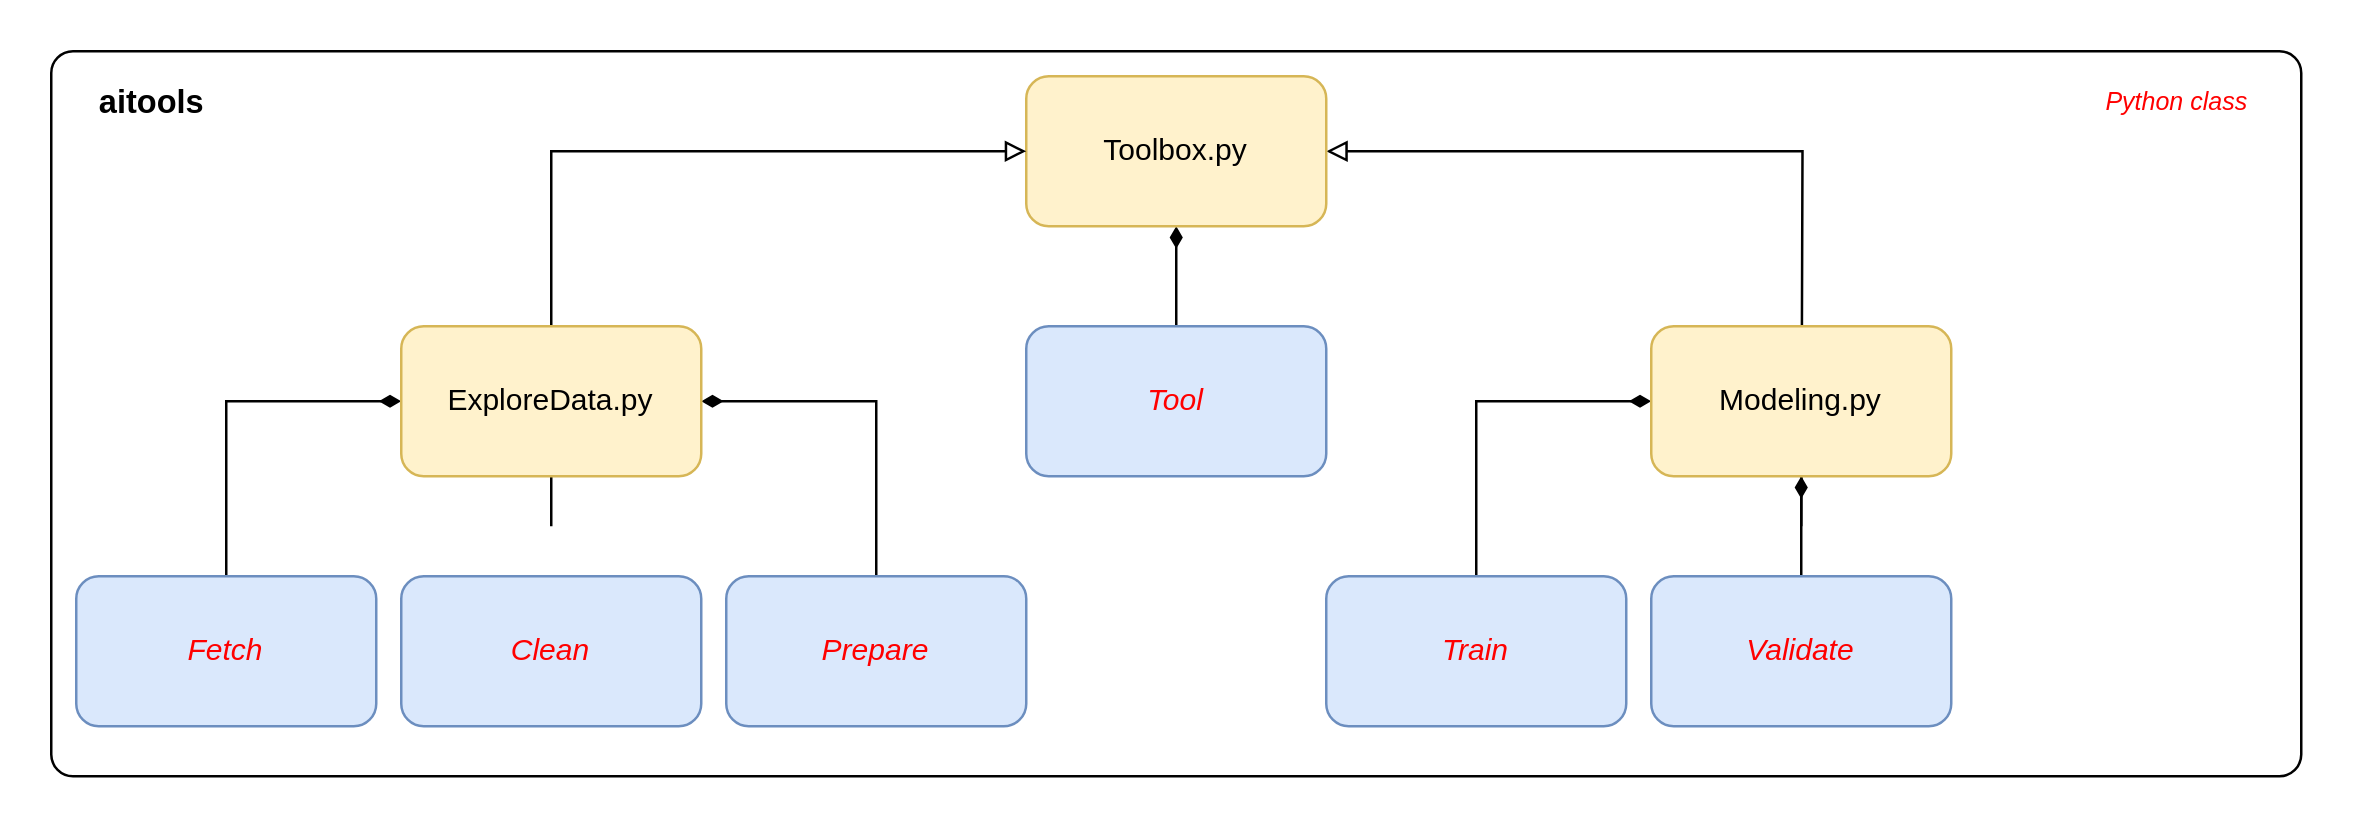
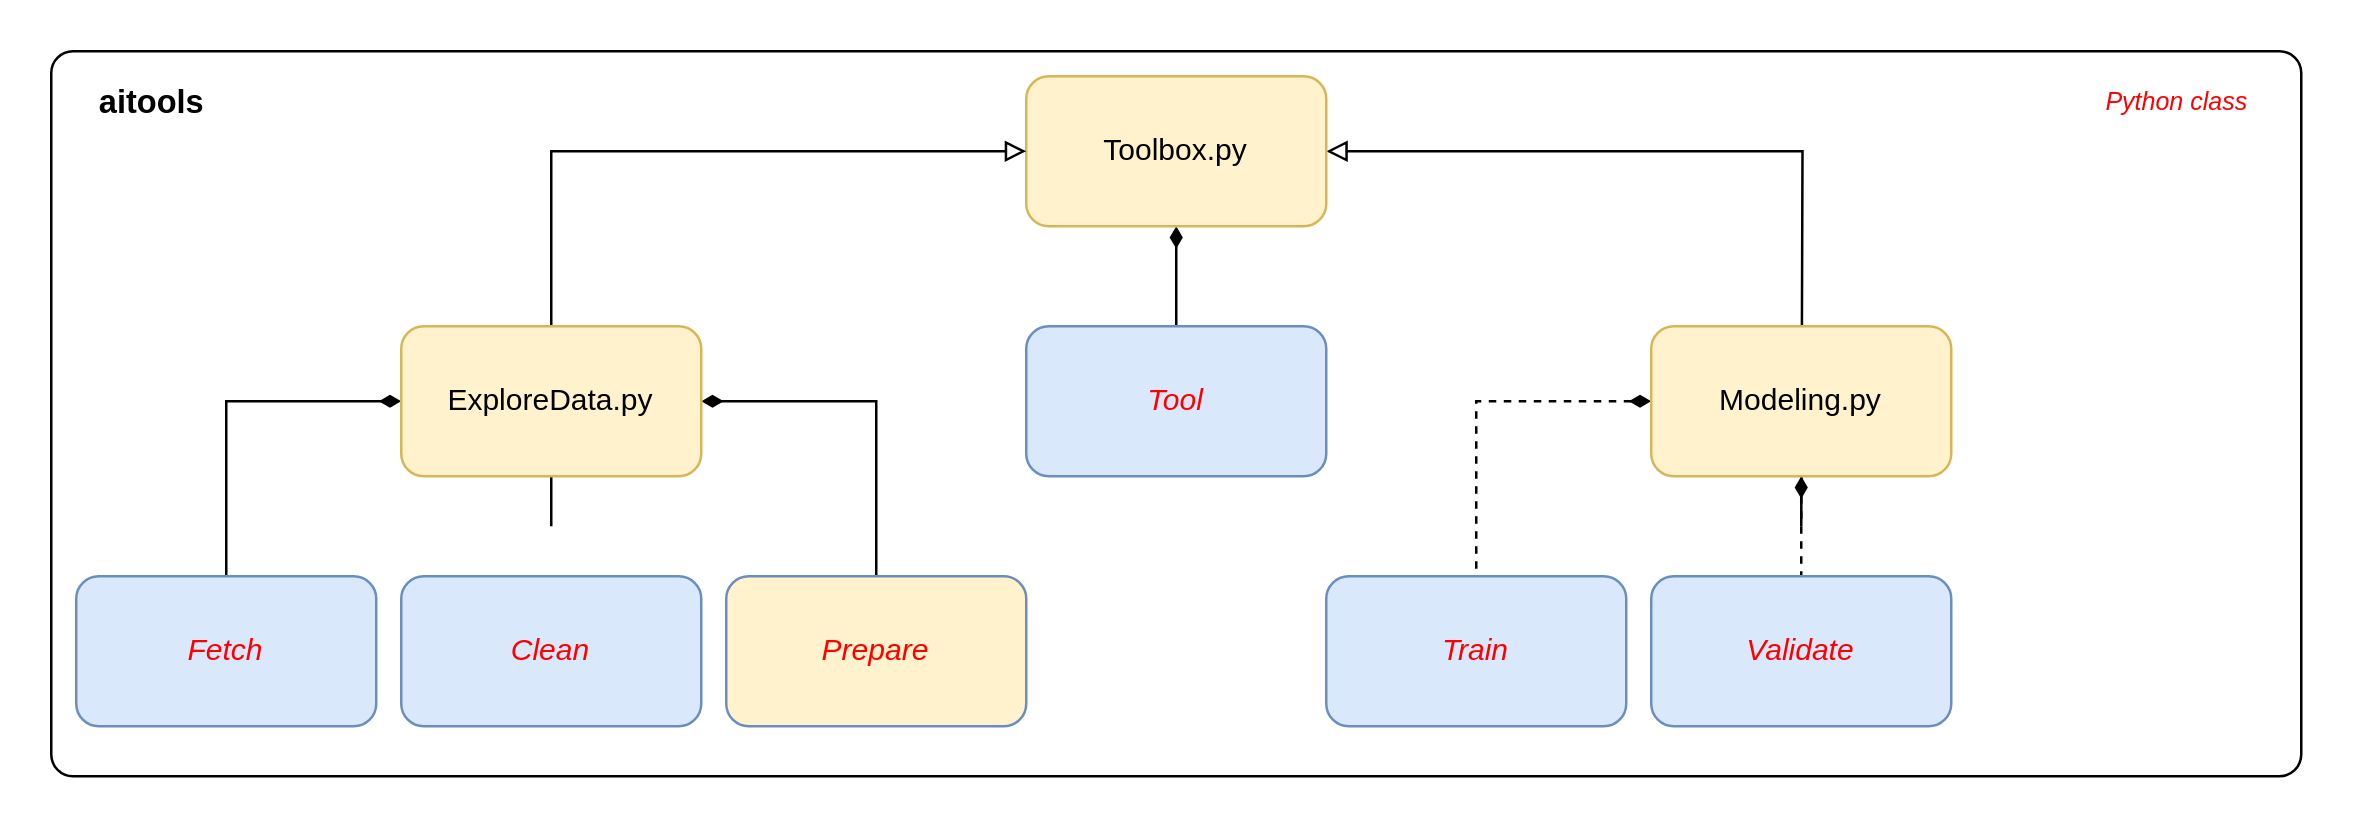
  <mxCell id="0" />
  <mxCell id="1" parent="0" />
  <mxCell id="2" value="" style="rounded=1;whiteSpace=wrap;html=1;fontFamily=Helvetica;fontSize=12;fontColor=#000000;arcSize=3;" vertex="1" parent="1"><mxGeometry x="20" y="20" width="900" height="290" as="geometry" /></mxCell>
  <mxCell id="3" value="" style="edgeStyle=orthogonalEdgeStyle;rounded=0;orthogonalLoop=1;jettySize=auto;html=1;endArrow=none;endFill=0;startArrow=block;startFill=0;" edge="1" parent="1" source="5"><mxGeometry relative="1" as="geometry"><mxPoint x="720" y="210" as="targetPoint" /></mxGeometry></mxCell>
  <mxCell id="4" style="edgeStyle=orthogonalEdgeStyle;rounded=0;orthogonalLoop=1;jettySize=auto;html=1;startArrow=diamondThin;startFill=1;endArrow=none;endFill=0;strokeWidth=1;fontColor=#FF0000;" edge="1" parent="1" source="5" target="18"><mxGeometry relative="1" as="geometry" /></mxCell>
  <mxCell id="5" value="Toolbox.py" style="rounded=1;whiteSpace=wrap;html=1;fillColor=#fff2cc;strokeColor=#d6b656;" vertex="1" parent="1"><mxGeometry x="410" y="30" width="120" height="60" as="geometry" /></mxCell>
- <mxCell id="6" value="" style="edgeStyle=orthogonalEdgeStyle;rounded=0;orthogonalLoop=1;jettySize=auto;html=1;endArrow=none;endFill=0;startArrow=diamondThin;startFill=1;" edge="1" parent="1" source="8" target="10"><mxGeometry relative="1" as="geometry" /></mxCell>
- <mxCell id="7" value="" style="edgeStyle=orthogonalEdgeStyle;rounded=0;orthogonalLoop=1;jettySize=auto;html=1;endArrow=none;endFill=0;startArrow=diamondThin;startFill=1;" edge="1" parent="1" source="8" target="9"><mxGeometry relative="1" as="geometry" /></mxCell>
+ <mxCell id="6" value="" style="edgeStyle=orthogonalEdgeStyle;rounded=0;orthogonalLoop=1;jettySize=auto;html=1;endArrow=none;endFill=0;startArrow=diamondThin;startFill=1;dashed=1;" edge="1" parent="1" source="8" target="10"><mxGeometry relative="1" as="geometry" /></mxCell>
+ <mxCell id="7" value="" style="edgeStyle=orthogonalEdgeStyle;rounded=0;orthogonalLoop=1;jettySize=auto;html=1;endArrow=none;endFill=0;startArrow=diamondThin;startFill=1;dashed=1;" edge="1" parent="1" source="8" target="9"><mxGeometry relative="1" as="geometry" /></mxCell>
  <mxCell id="8" value="Modeling.py" style="rounded=1;whiteSpace=wrap;html=1;fillColor=#fff2cc;strokeColor=#d6b656;" vertex="1" parent="1"><mxGeometry x="660" y="130" width="120" height="60" as="geometry" /></mxCell>
  <mxCell id="9" value="Validate" style="rounded=1;whiteSpace=wrap;html=1;fontStyle=2;fillColor=#dae8fc;strokeColor=#6c8ebf;fontColor=#FF0000;" vertex="1" parent="1"><mxGeometry x="660" y="230" width="120" height="60" as="geometry" /></mxCell>
  <mxCell id="10" value="Train" style="rounded=1;whiteSpace=wrap;html=1;fontStyle=2;fillColor=#dae8fc;strokeColor=#6c8ebf;fontColor=#FF0000;" vertex="1" parent="1"><mxGeometry x="530" y="230" width="120" height="60" as="geometry" /></mxCell>
  <mxCell id="11" value="" style="edgeStyle=orthogonalEdgeStyle;rounded=0;orthogonalLoop=1;jettySize=auto;html=1;endArrow=none;endFill=0;strokeWidth=1;startArrow=diamondThin;startFill=1;" edge="1" parent="1" source="14" target="17"><mxGeometry relative="1" as="geometry" /></mxCell>
  <mxCell id="12" value="" style="edgeStyle=orthogonalEdgeStyle;rounded=0;orthogonalLoop=1;jettySize=auto;html=1;startArrow=diamondThin;startFill=1;endArrow=none;endFill=0;" edge="1" parent="1" source="14" target="15"><mxGeometry relative="1" as="geometry" /></mxCell>
  <mxCell id="13" style="edgeStyle=orthogonalEdgeStyle;rounded=0;orthogonalLoop=1;jettySize=auto;html=1;entryX=0;entryY=0.5;entryDx=0;entryDy=0;endArrow=block;endFill=0;" edge="1" parent="1" target="5"><mxGeometry relative="1" as="geometry"><mxPoint x="220" y="210" as="sourcePoint" /><Array as="points"><mxPoint x="220" y="60" /></Array></mxGeometry></mxCell>
  <mxCell id="14" value="ExploreData.py" style="rounded=1;whiteSpace=wrap;html=1;fillColor=#fff2cc;strokeColor=#d6b656;" vertex="1" parent="1"><mxGeometry x="160" y="130" width="120" height="60" as="geometry" /></mxCell>
- <mxCell id="15" value="Prepare" style="rounded=1;whiteSpace=wrap;html=1;fontStyle=2;fillColor=#dae8fc;strokeColor=#6c8ebf;fontColor=#FF0000;" vertex="1" parent="1"><mxGeometry x="290" y="230" width="120" height="60" as="geometry" /></mxCell>
+ <mxCell id="15" value="Prepare" style="rounded=1;whiteSpace=wrap;html=1;fontStyle=2;fillColor=#fff2cc;strokeColor=#6c8ebf;fontColor=#FF0000;" vertex="1" parent="1"><mxGeometry x="290" y="230" width="120" height="60" as="geometry" /></mxCell>
  <mxCell id="16" value="Clean" style="rounded=1;whiteSpace=wrap;html=1;fontStyle=2;fillColor=#dae8fc;strokeColor=#6c8ebf;fontColor=#FF0000;" vertex="1" parent="1"><mxGeometry x="160" y="230" width="120" height="60" as="geometry" /></mxCell>
  <mxCell id="17" value="Fetch" style="rounded=1;whiteSpace=wrap;html=1;fontStyle=2;fillColor=#dae8fc;strokeColor=#6c8ebf;fontColor=#FF0000;" vertex="1" parent="1"><mxGeometry x="30" y="230" width="120" height="60" as="geometry" /></mxCell>
  <mxCell id="18" value="Tool" style="rounded=1;whiteSpace=wrap;html=1;fontStyle=2;fillColor=#dae8fc;strokeColor=#6c8ebf;fontColor=#FF0000;" vertex="1" parent="1"><mxGeometry x="410" y="130" width="120" height="60" as="geometry" /></mxCell>
  <mxCell id="19" value="Python class" style="text;html=1;align=center;verticalAlign=middle;resizable=0;points=[];autosize=1;fontSize=10;fontFamily=Helvetica;fontColor=#FF0000;fontStyle=2" vertex="1" parent="1"><mxGeometry x="835" y="30" width="70" height="20" as="geometry" /></mxCell>
  <mxCell id="20" value="aitools" style="text;html=1;align=center;verticalAlign=middle;resizable=0;points=[];autosize=1;fontSize=13;fontFamily=Helvetica;fontColor=#000000;fontStyle=1" vertex="1" parent="1"><mxGeometry x="30" y="30" width="60" height="20" as="geometry" /></mxCell>
